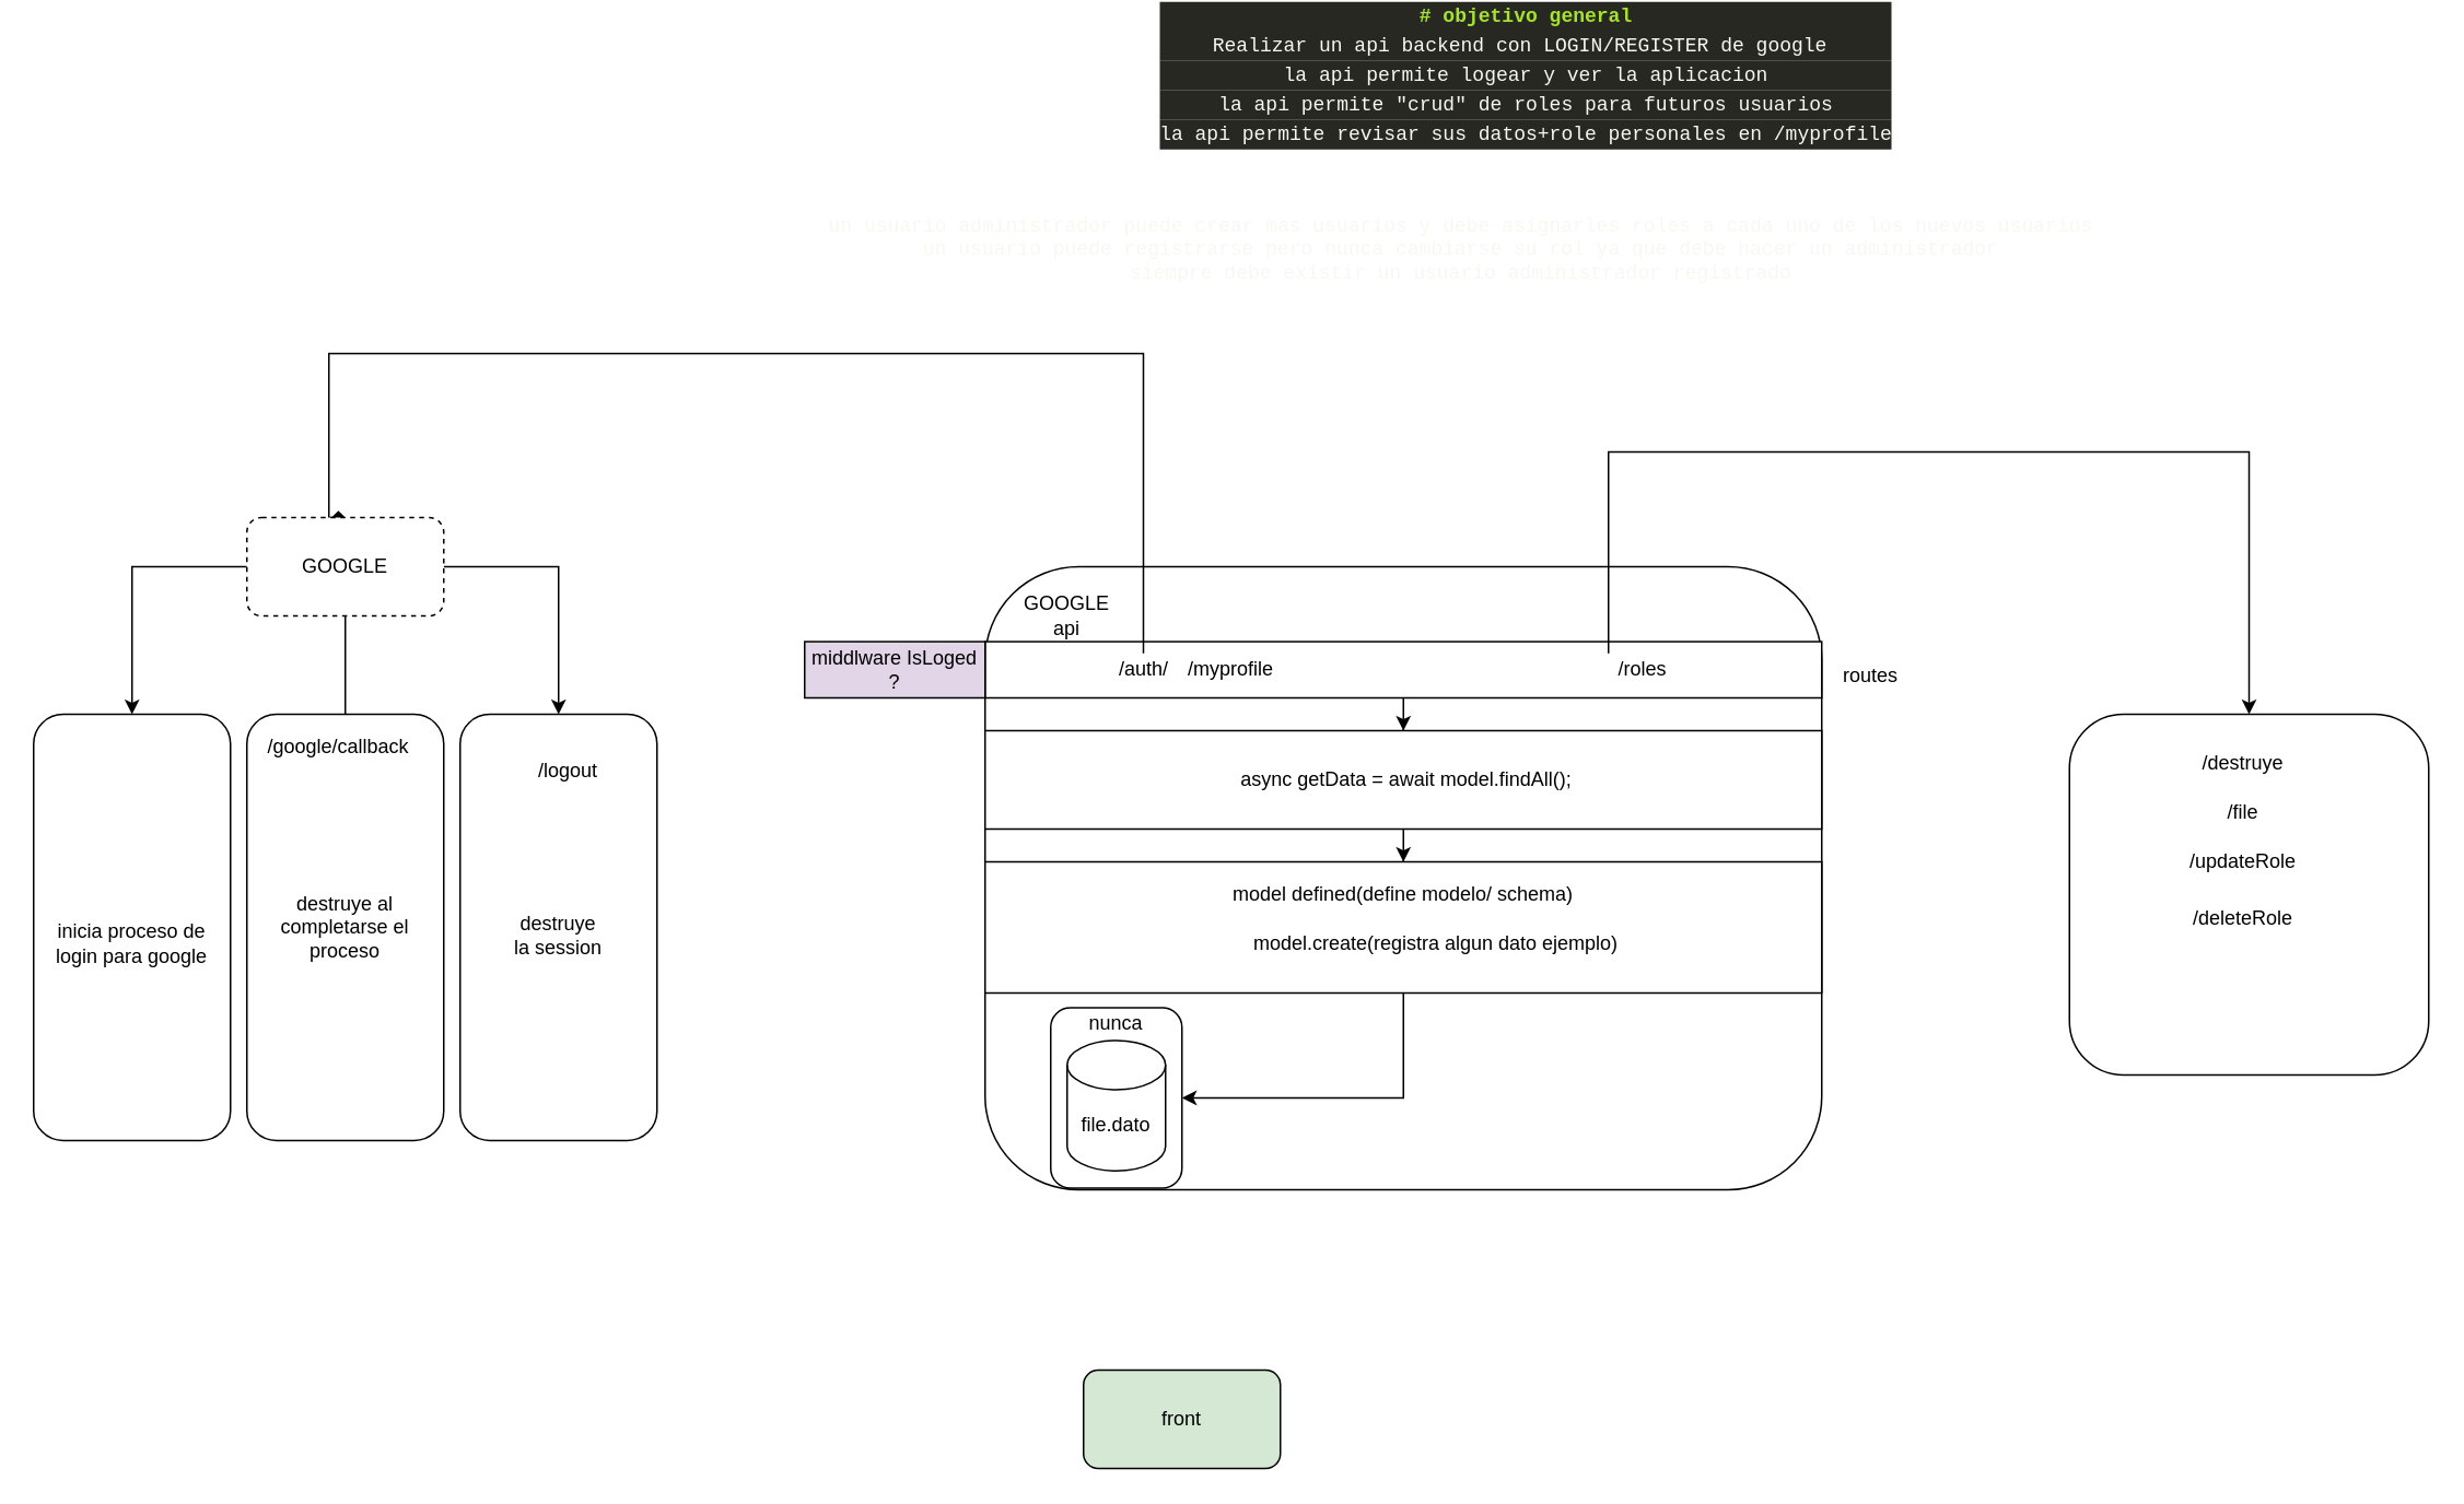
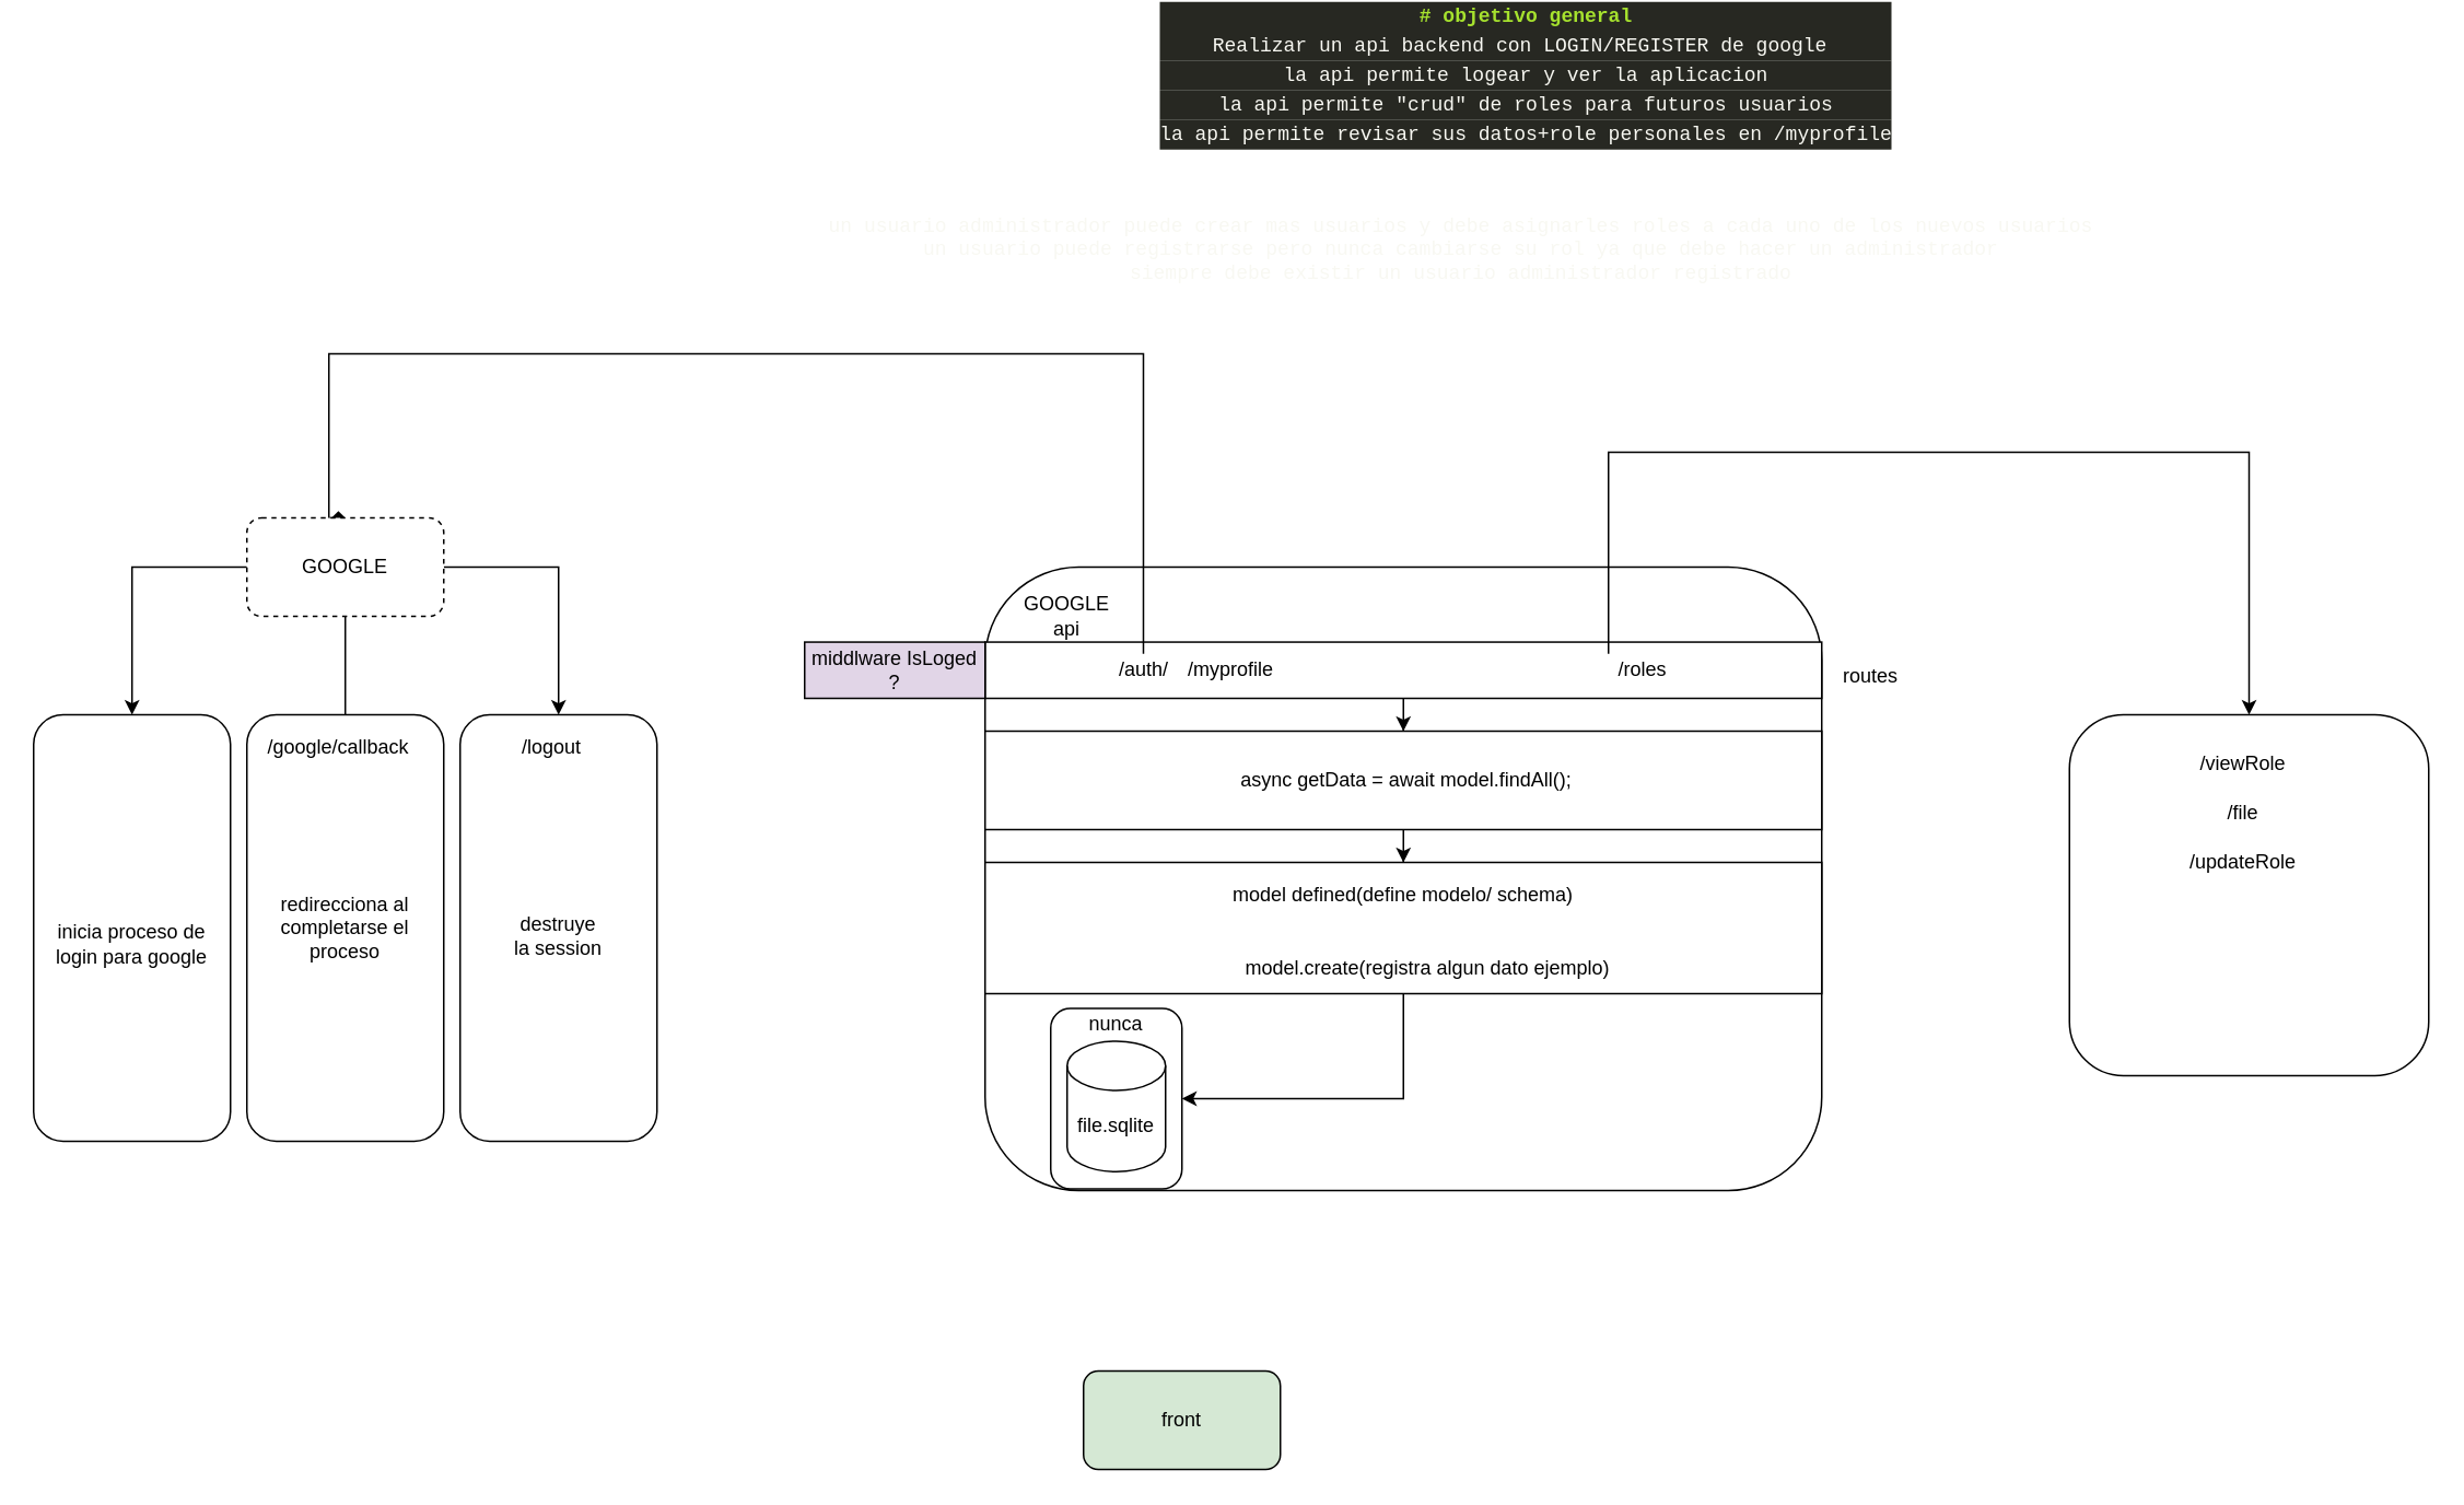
  <mxCell id="0" />
  <mxCell id="1" parent="0" />
  <mxCell id="2" value="&lt;div style=&quot;color: rgb(248 , 248 , 242) ; background-color: rgb(39 , 40 , 34) ; font-family: &amp;#34;menlo&amp;#34; , &amp;#34;monaco&amp;#34; , &amp;#34;courier new&amp;#34; , monospace ; line-height: 18px&quot;&gt;&lt;div&gt;&lt;span style=&quot;color: #a6e22e ; font-weight: bold&quot;&gt;# objetivo general&lt;/span&gt;&lt;/div&gt;&lt;div&gt;Realizar un api backend con LOGIN/REGISTER de google&amp;nbsp;&lt;br&gt;&lt;/div&gt;&lt;/div&gt;&lt;div style=&quot;color: rgb(248 , 248 , 242) ; background-color: rgb(39 , 40 , 34) ; font-family: &amp;#34;menlo&amp;#34; , &amp;#34;monaco&amp;#34; , &amp;#34;courier new&amp;#34; , monospace ; line-height: 18px&quot;&gt;la api permite logear y ver la aplicacion&lt;/div&gt;&lt;div style=&quot;color: rgb(248 , 248 , 242) ; background-color: rgb(39 , 40 , 34) ; font-family: &amp;#34;menlo&amp;#34; , &amp;#34;monaco&amp;#34; , &amp;#34;courier new&amp;#34; , monospace ; line-height: 18px&quot;&gt;la api permite &quot;crud&quot; de roles para futuros usuarios&lt;/div&gt;&lt;div style=&quot;color: rgb(248 , 248 , 242) ; background-color: rgb(39 , 40 , 34) ; font-family: &amp;#34;menlo&amp;#34; , &amp;#34;monaco&amp;#34; , &amp;#34;courier new&amp;#34; , monospace ; line-height: 18px&quot;&gt;la api permite revisar sus datos+role personales en /myprofile&lt;/div&gt;" style="text;html=1;strokeColor=none;fillColor=none;align=center;verticalAlign=middle;whiteSpace=wrap;rounded=0;" vertex="1" parent="1"><mxGeometry x="500" y="20" width="860" height="20" as="geometry" /></mxCell>
  <mxCell id="3" value="" style="group" vertex="1" connectable="0" parent="1"><mxGeometry x="520" y="330" width="645" height="380" as="geometry" /></mxCell>
  <mxCell id="4" value="routes" style="text;html=1;strokeColor=none;align=center;verticalAlign=middle;whiteSpace=wrap;rounded=0;" parent="3" vertex="1"><mxGeometry x="600" y="57" width="40" height="20" as="geometry" /></mxCell>
  <mxCell id="5" value="" style="group" vertex="1" connectable="0" parent="3"><mxGeometry width="593" height="380" as="geometry" /></mxCell>
  <mxCell id="6" value="" style="group" parent="5" vertex="1" connectable="0"><mxGeometry x="80" width="513" height="380" as="geometry" /></mxCell>
  <mxCell id="7" value="" style="rounded=1;whiteSpace=wrap;html=1;" parent="6" vertex="1"><mxGeometry width="510" height="380" as="geometry" /></mxCell>
  <mxCell id="8" value="GOOGLE api" style="text;html=1;strokeColor=none;fillColor=none;align=center;verticalAlign=middle;whiteSpace=wrap;rounded=0;" parent="6" vertex="1"><mxGeometry x="30" y="15.238" width="40" height="30.476" as="geometry" /></mxCell>
  <mxCell id="9" style="edgeStyle=orthogonalEdgeStyle;rounded=0;orthogonalLoop=1;jettySize=auto;html=1;entryX=0.5;entryY=0;entryDx=0;entryDy=0;" parent="6" source="10" target="13" edge="1"><mxGeometry relative="1" as="geometry" /></mxCell>
  <mxCell id="10" value="" style="rounded=0;whiteSpace=wrap;html=1;" parent="6" vertex="1"><mxGeometry y="45.71" width="510" height="34.29" as="geometry" /></mxCell>
  <mxCell id="11" value="/auth/" style="text;html=1;strokeColor=none;fillColor=none;align=center;verticalAlign=middle;whiteSpace=wrap;rounded=0;" parent="6" vertex="1"><mxGeometry x="46.5" y="52.86" width="100" height="20" as="geometry" /></mxCell>
  <mxCell id="12" style="edgeStyle=orthogonalEdgeStyle;rounded=0;orthogonalLoop=1;jettySize=auto;html=1;entryX=0.5;entryY=0;entryDx=0;entryDy=0;" parent="6" source="13" target="15" edge="1"><mxGeometry relative="1" as="geometry" /></mxCell>
  <mxCell id="13" value="" style="rounded=0;whiteSpace=wrap;html=1;" parent="6" vertex="1"><mxGeometry y="100" width="510" height="60" as="geometry" /></mxCell>
  <mxCell id="14" style="edgeStyle=orthogonalEdgeStyle;rounded=0;orthogonalLoop=1;jettySize=auto;html=1;entryX=1;entryY=0.5;entryDx=0;entryDy=0;" parent="6" source="15" target="20" edge="1"><mxGeometry relative="1" as="geometry" /></mxCell>
  <mxCell id="15" value="" style="rounded=0;whiteSpace=wrap;html=1;" parent="6" vertex="1"><mxGeometry y="180" width="510" height="80" as="geometry" /></mxCell>
  <mxCell id="16" value="async getData = await model.findAll();" style="text;html=1;strokeColor=none;fillColor=none;align=center;verticalAlign=middle;whiteSpace=wrap;rounded=0;" parent="6" vertex="1"><mxGeometry x="146.5" y="120" width="220" height="20" as="geometry" /></mxCell>
  <mxCell id="17" value="model defined(define modelo/ schema)" style="text;html=1;strokeColor=none;fillColor=none;align=center;verticalAlign=middle;whiteSpace=wrap;rounded=0;" parent="6" vertex="1"><mxGeometry x="145" y="190" width="220" height="20" as="geometry" /></mxCell>
- <mxCell id="18" value="model.create(registra algun dato ejemplo)" style="text;html=1;strokeColor=none;fillColor=none;align=center;verticalAlign=middle;whiteSpace=wrap;rounded=0;" parent="6" vertex="1"><mxGeometry x="130" y="220" width="290" height="20" as="geometry" /></mxCell>
+ <mxCell id="18" value="model.create(registra algun dato ejemplo)" style="text;html=1;strokeColor=none;fillColor=none;align=center;verticalAlign=middle;whiteSpace=wrap;rounded=0;" parent="6" vertex="1"><mxGeometry x="125" y="235" width="290" height="20" as="geometry" /></mxCell>
  <mxCell id="19" value="" style="group" parent="6" vertex="1" connectable="0"><mxGeometry x="40" y="269" width="80" height="110" as="geometry" /></mxCell>
  <mxCell id="20" value="" style="rounded=1;whiteSpace=wrap;html=1;" parent="19" vertex="1"><mxGeometry width="80" height="110" as="geometry" /></mxCell>
- <mxCell id="21" value="file.dato" style="shape=cylinder3;whiteSpace=wrap;html=1;boundedLbl=1;backgroundOutline=1;size=15;" parent="19" vertex="1"><mxGeometry x="10" y="20" width="60" height="79.52" as="geometry" /></mxCell>
+ <mxCell id="21" value="file.sqlite" style="shape=cylinder3;whiteSpace=wrap;html=1;boundedLbl=1;backgroundOutline=1;size=15;" parent="19" vertex="1"><mxGeometry x="10" y="20" width="60" height="79.52" as="geometry" /></mxCell>
  <mxCell id="22" value="nunca" style="text;html=1;strokeColor=none;fillColor=none;align=center;verticalAlign=middle;whiteSpace=wrap;rounded=0;" parent="19" vertex="1"><mxGeometry x="20" width="40" height="20" as="geometry" /></mxCell>
  <mxCell id="23" value="/roles" style="text;html=1;strokeColor=none;fillColor=none;align=center;verticalAlign=middle;whiteSpace=wrap;rounded=0;" parent="6" vertex="1"><mxGeometry x="351" y="52.86" width="100" height="20" as="geometry" /></mxCell>
  <mxCell id="24" value="/myprofile" style="text;html=1;strokeColor=none;fillColor=none;align=center;verticalAlign=middle;whiteSpace=wrap;rounded=0;" vertex="1" parent="6"><mxGeometry x="130" y="52.86" width="40" height="20" as="geometry" /></mxCell>
  <mxCell id="25" value="&lt;span&gt;middlware IsLoged ?&lt;/span&gt;" style="rounded=0;whiteSpace=wrap;html=1;fillColor=#e1d5e7;" vertex="1" parent="5"><mxGeometry x="-30" y="45.71" width="110" height="34.29" as="geometry" /></mxCell>
  <mxCell id="26" style="edgeStyle=orthogonalEdgeStyle;rounded=0;orthogonalLoop=1;jettySize=auto;html=1;entryX=0.5;entryY=0;entryDx=0;entryDy=0;endArrow=diamond;" edge="1" parent="1" source="11" target="42"><mxGeometry relative="1" as="geometry"><Array as="points"><mxPoint x="696" y="200" /><mxPoint x="200" y="200" /></Array></mxGeometry></mxCell>
  <mxCell id="27" style="edgeStyle=orthogonalEdgeStyle;rounded=0;orthogonalLoop=1;jettySize=auto;html=1;entryX=0.5;entryY=0;entryDx=0;entryDy=0;" edge="1" parent="1" source="23" target="44"><mxGeometry relative="1" as="geometry"><Array as="points"><mxPoint x="980" y="260" /><mxPoint x="1370" y="260" /></Array></mxGeometry></mxCell>
  <mxCell id="28" value="" style="group" vertex="1" connectable="0" parent="1"><mxGeometry x="20" y="300" width="380" height="380" as="geometry" /></mxCell>
  <mxCell id="29" value="" style="group" vertex="1" connectable="0" parent="28"><mxGeometry y="120" width="120" height="260" as="geometry" /></mxCell>
  <mxCell id="30" value="" style="rounded=1;whiteSpace=wrap;html=1;" vertex="1" parent="29"><mxGeometry width="120" height="260" as="geometry" /></mxCell>
  <mxCell id="31" value="inicia proceso de login para google" style="text;html=1;strokeColor=none;fillColor=none;align=center;verticalAlign=middle;whiteSpace=wrap;rounded=0;" vertex="1" parent="29"><mxGeometry y="60" width="120" height="160" as="geometry" /></mxCell>
  <mxCell id="32" value="" style="group" vertex="1" connectable="0" parent="28"><mxGeometry x="130" y="120" width="120" height="260" as="geometry" /></mxCell>
- <mxCell id="33" value="destruye al completarse el proceso" style="rounded=1;whiteSpace=wrap;html=1;" vertex="1" parent="32"><mxGeometry width="120" height="260" as="geometry" /></mxCell>
+ <mxCell id="33" value="redirecciona al completarse el proceso" style="rounded=1;whiteSpace=wrap;html=1;" vertex="1" parent="32"><mxGeometry width="120" height="260" as="geometry" /></mxCell>
  <mxCell id="34" value="/google/callback" style="text;html=1;strokeColor=none;fillColor=none;align=center;verticalAlign=middle;whiteSpace=wrap;rounded=0;" vertex="1" parent="32"><mxGeometry x="21.82" y="10" width="68.18" height="20" as="geometry" /></mxCell>
  <mxCell id="35" value="" style="group" vertex="1" connectable="0" parent="28"><mxGeometry x="260" y="120" width="120" height="260" as="geometry" /></mxCell>
  <mxCell id="36" value="" style="rounded=1;whiteSpace=wrap;html=1;" vertex="1" parent="35"><mxGeometry width="120" height="260" as="geometry" /></mxCell>
- <mxCell id="37" value="/logout" style="text;html=1;strokeColor=none;fillColor=none;align=center;verticalAlign=middle;whiteSpace=wrap;rounded=0;" vertex="1" parent="35"><mxGeometry x="31.82" y="25" width="68.18" height="20" as="geometry" /></mxCell>
+ <mxCell id="37" value="/logout" style="text;html=1;strokeColor=none;fillColor=none;align=center;verticalAlign=middle;whiteSpace=wrap;rounded=0;" vertex="1" parent="35"><mxGeometry x="21.82" y="10" width="68.18" height="20" as="geometry" /></mxCell>
  <mxCell id="38" value="destruye&lt;br&gt;la session" style="text;html=1;strokeColor=none;fillColor=none;align=center;verticalAlign=middle;whiteSpace=wrap;rounded=0;" vertex="1" parent="35"><mxGeometry y="60" width="120" height="150" as="geometry" /></mxCell>
  <mxCell id="39" style="edgeStyle=orthogonalEdgeStyle;rounded=0;orthogonalLoop=1;jettySize=auto;html=1;" edge="1" parent="28" source="42" target="30"><mxGeometry relative="1" as="geometry" /></mxCell>
  <mxCell id="40" style="edgeStyle=orthogonalEdgeStyle;rounded=0;orthogonalLoop=1;jettySize=auto;html=1;entryX=0.5;entryY=0;entryDx=0;entryDy=0;endArrow=none;" edge="1" parent="28" source="42" target="33"><mxGeometry relative="1" as="geometry" /></mxCell>
  <mxCell id="41" style="edgeStyle=orthogonalEdgeStyle;rounded=0;orthogonalLoop=1;jettySize=auto;html=1;entryX=0.5;entryY=0;entryDx=0;entryDy=0;" edge="1" parent="28" source="42" target="36"><mxGeometry relative="1" as="geometry" /></mxCell>
  <mxCell id="42" value="GOOGLE" style="rounded=1;whiteSpace=wrap;html=1;dashed=1;" vertex="1" parent="28"><mxGeometry x="130" width="120" height="60" as="geometry" /></mxCell>
  <mxCell id="43" value="" style="group" vertex="1" connectable="0" parent="1"><mxGeometry x="1261" y="420" width="219" height="220" as="geometry" /></mxCell>
  <mxCell id="44" value="" style="rounded=1;whiteSpace=wrap;html=1;" vertex="1" parent="43"><mxGeometry width="219" height="220" as="geometry" /></mxCell>
  <mxCell id="45" value="" style="group" vertex="1" connectable="0" parent="43"><mxGeometry x="56" y="20" width="100" height="115" as="geometry" /></mxCell>
- <mxCell id="46" value="/destruye" style="text;html=1;strokeColor=none;fillColor=none;align=center;verticalAlign=middle;whiteSpace=wrap;rounded=0;" vertex="1" parent="45"><mxGeometry width="100" height="20" as="geometry" /></mxCell>
+ <mxCell id="46" value="/viewRole" style="text;html=1;strokeColor=none;fillColor=none;align=center;verticalAlign=middle;whiteSpace=wrap;rounded=0;" vertex="1" parent="45"><mxGeometry width="100" height="20" as="geometry" /></mxCell>
  <mxCell id="47" value="/file" style="text;html=1;strokeColor=none;fillColor=none;align=center;verticalAlign=middle;whiteSpace=wrap;rounded=0;" vertex="1" parent="45"><mxGeometry y="30" width="100" height="20" as="geometry" /></mxCell>
  <mxCell id="48" value="/updateRole" style="text;html=1;strokeColor=none;fillColor=none;align=center;verticalAlign=middle;whiteSpace=wrap;rounded=0;" vertex="1" parent="45"><mxGeometry y="60" width="100" height="20" as="geometry" /></mxCell>
- <mxCell id="49" value="/deleteRole" style="text;html=1;strokeColor=none;fillColor=none;align=center;verticalAlign=middle;whiteSpace=wrap;rounded=0;" vertex="1" parent="45"><mxGeometry y="95" width="100" height="20" as="geometry" /></mxCell>
  <mxCell id="50" value="front" style="rounded=1;whiteSpace=wrap;html=1;fillColor=#d5e8d4;" parent="1" vertex="1"><mxGeometry x="660" y="820" width="120" height="60" as="geometry" /></mxCell>
  <mxCell id="51" value="&lt;h1&gt;&lt;div style=&quot;color: rgb(248 , 248 , 242) ; font-family: &amp;#34;menlo&amp;#34; , &amp;#34;monaco&amp;#34; , &amp;#34;courier new&amp;#34; , monospace ; font-size: 12px ; font-weight: 400 ; text-align: center&quot;&gt;un usuario administrador puede crear mas usuarios y debe asignarles roles a cada uno de los nuevos usuarios&lt;/div&gt;&lt;div style=&quot;color: rgb(248 , 248 , 242) ; font-family: &amp;#34;menlo&amp;#34; , &amp;#34;monaco&amp;#34; , &amp;#34;courier new&amp;#34; , monospace ; font-size: 12px ; font-weight: 400 ; text-align: center&quot;&gt;un usuario puede registrarse pero nunca cambiarse su rol ya que debe hacer un administrador&lt;/div&gt;&lt;div style=&quot;color: rgb(248 , 248 , 242) ; font-family: &amp;#34;menlo&amp;#34; , &amp;#34;monaco&amp;#34; , &amp;#34;courier new&amp;#34; , monospace ; font-size: 12px ; font-weight: 400 ; text-align: center&quot;&gt;siempre debe existir un usuario administrador registrado&lt;/div&gt;&lt;/h1&gt;" style="text;html=1;strokeColor=none;fillColor=none;spacing=5;spacingTop=-20;whiteSpace=wrap;overflow=hidden;rounded=0;" vertex="1" parent="1"><mxGeometry x="500" y="110" width="810" height="60" as="geometry" /></mxCell>
